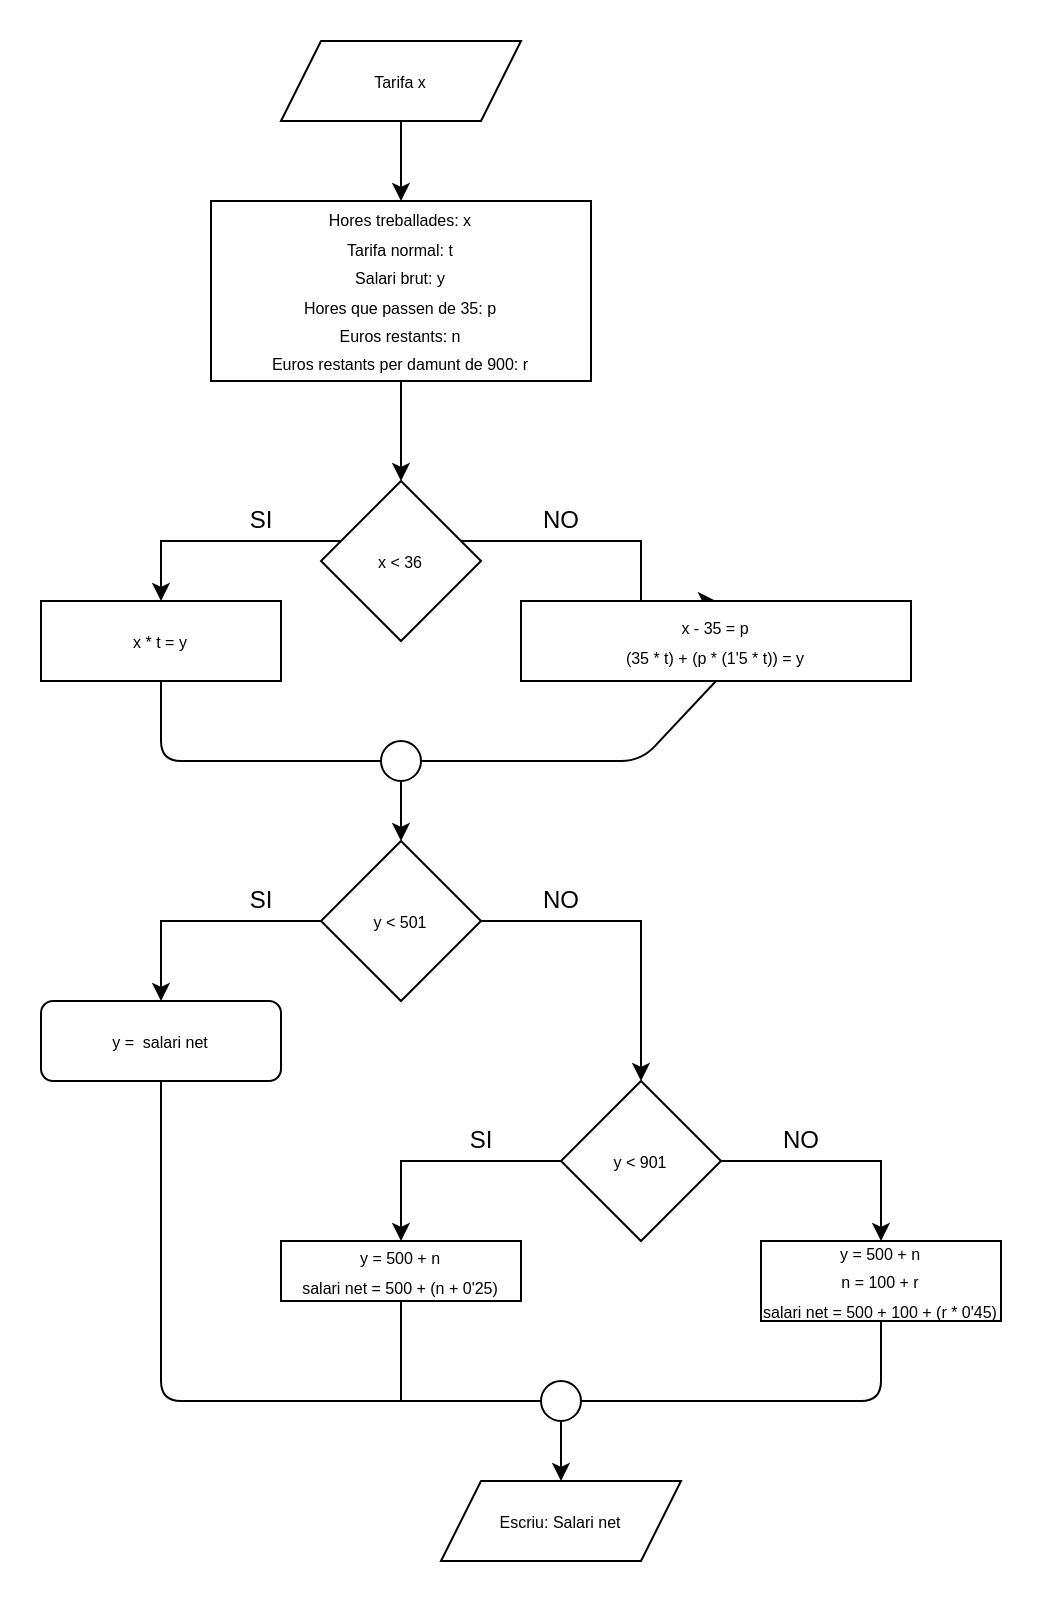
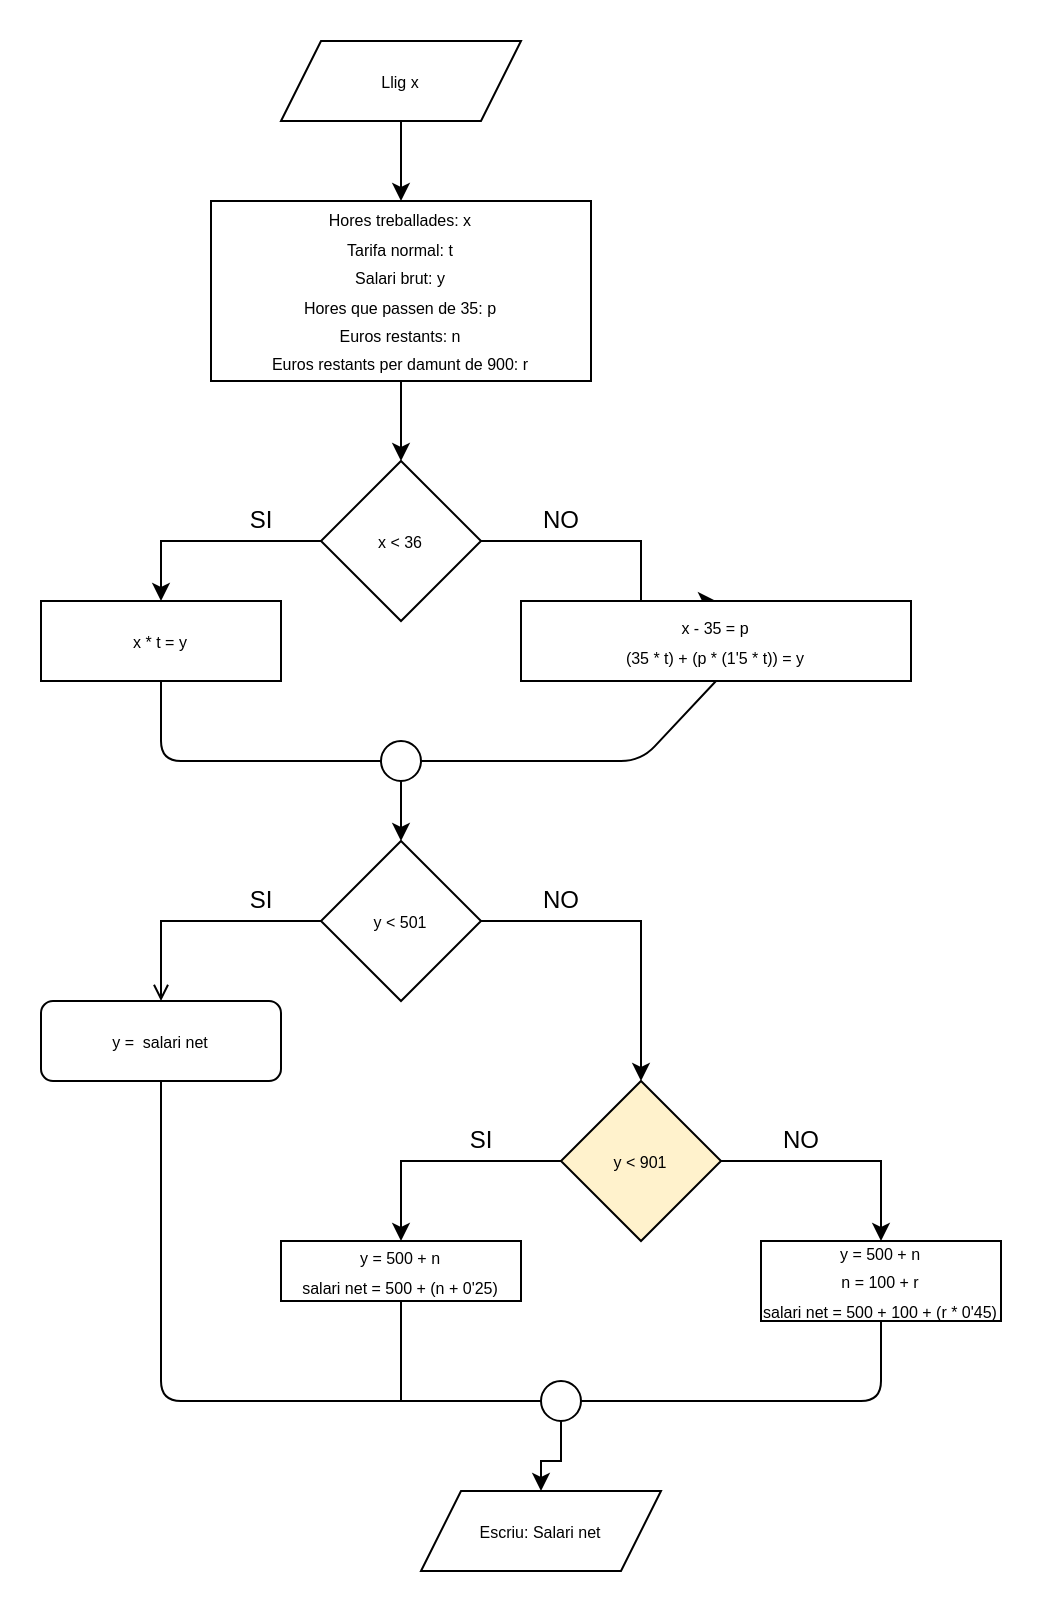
  <mxCell id="0" />
  <mxCell id="1" parent="0" />
  <mxCell id="2" style="edgeStyle=orthogonalEdgeStyle;rounded=0;orthogonalLoop=1;jettySize=auto;html=1;entryX=0.5;entryY=0;entryDx=0;entryDy=0;" edge="1" parent="1" source="3" target="8"><mxGeometry relative="1" as="geometry"><mxPoint x="200" y="100" as="targetPoint" /></mxGeometry></mxCell>
- <mxCell id="3" value="&lt;font style=&quot;font-size: 8px&quot;&gt;Tarifa x&lt;/font&gt;" style="shape=parallelogram;perimeter=parallelogramPerimeter;whiteSpace=wrap;html=1;fixedSize=1;" vertex="1" parent="1"><mxGeometry x="140" y="20" width="120" height="40" as="geometry" /></mxCell>
+ <mxCell id="3" value="&lt;font style=&quot;font-size: 8px&quot;&gt;Llig x&lt;/font&gt;" style="shape=parallelogram;perimeter=parallelogramPerimeter;whiteSpace=wrap;html=1;fixedSize=1;" vertex="1" parent="1"><mxGeometry x="140" y="20" width="120" height="40" as="geometry" /></mxCell>
  <mxCell id="4" style="edgeStyle=orthogonalEdgeStyle;rounded=0;orthogonalLoop=1;jettySize=auto;html=1;entryX=0.5;entryY=0;entryDx=0;entryDy=0;" edge="1" parent="1" source="6" target="11"><mxGeometry relative="1" as="geometry"><mxPoint x="80" y="300" as="targetPoint" /><Array as="points"><mxPoint x="80" y="270" /></Array></mxGeometry></mxCell>
  <mxCell id="5" style="edgeStyle=orthogonalEdgeStyle;rounded=0;orthogonalLoop=1;jettySize=auto;html=1;entryX=0.5;entryY=0;entryDx=0;entryDy=0;" edge="1" parent="1" source="6" target="12"><mxGeometry relative="1" as="geometry"><mxPoint x="320" y="300" as="targetPoint" /><Array as="points"><mxPoint x="320" y="270" /></Array></mxGeometry></mxCell>
- <mxCell id="6" value="&lt;font style=&quot;font-size: 8px&quot;&gt;x &amp;lt; 36&lt;/font&gt;" style="rhombus;whiteSpace=wrap;html=1;" vertex="1" parent="1"><mxGeometry x="160" y="240" width="80" height="80" as="geometry" /></mxCell>
+ <mxCell id="6" value="&lt;font style=&quot;font-size: 8px&quot;&gt;x &amp;lt; 36&lt;/font&gt;" style="rhombus;whiteSpace=wrap;html=1;" vertex="1" parent="1"><mxGeometry x="160" y="230" width="80" height="80" as="geometry" /></mxCell>
  <mxCell id="7" style="edgeStyle=orthogonalEdgeStyle;rounded=0;orthogonalLoop=1;jettySize=auto;html=1;entryX=0.5;entryY=0;entryDx=0;entryDy=0;" edge="1" parent="1" source="8" target="6"><mxGeometry relative="1" as="geometry" /></mxCell>
  <mxCell id="8" value="&lt;font style=&quot;font-size: 8px&quot;&gt;Hores treballades: x&lt;br&gt;Tarifa normal: t&lt;br&gt;Salari brut: y&lt;br&gt;Hores que passen de 35: p&lt;br&gt;Euros restants: n&lt;br&gt;Euros restants per damunt de 900: r&lt;br&gt;&lt;/font&gt;" style="rounded=0;whiteSpace=wrap;html=1;" vertex="1" parent="1"><mxGeometry x="105" y="100" width="190" height="90" as="geometry" /></mxCell>
  <mxCell id="9" value="SI" style="text;html=1;align=center;verticalAlign=middle;resizable=0;points=[];autosize=1;strokeColor=none;fillColor=none;" vertex="1" parent="1"><mxGeometry x="115" y="250" width="30" height="20" as="geometry" /></mxCell>
  <mxCell id="10" value="NO" style="text;html=1;align=center;verticalAlign=middle;resizable=0;points=[];autosize=1;strokeColor=none;fillColor=none;" vertex="1" parent="1"><mxGeometry x="265" y="250" width="30" height="20" as="geometry" /></mxCell>
  <mxCell id="11" value="&lt;font style=&quot;font-size: 8px&quot;&gt;x * t = y&lt;/font&gt;" style="rounded=0;whiteSpace=wrap;html=1;" vertex="1" parent="1"><mxGeometry x="20" y="300" width="120" height="40" as="geometry" /></mxCell>
  <mxCell id="12" value="&lt;font style=&quot;font-size: 8px&quot;&gt;x - 35 = p&lt;br&gt;(35 * t) + (p * (1'5 * t)) = y&lt;br&gt;&lt;/font&gt;" style="rounded=0;whiteSpace=wrap;html=1;" vertex="1" parent="1"><mxGeometry x="260" y="300" width="195" height="40" as="geometry" /></mxCell>
  <mxCell id="13" value="" style="endArrow=none;html=1;entryX=0.5;entryY=1;entryDx=0;entryDy=0;exitX=0;exitY=0.5;exitDx=0;exitDy=0;" edge="1" parent="1" source="16" target="11"><mxGeometry width="50" height="50" relative="1" as="geometry"><mxPoint x="190" y="380" as="sourcePoint" /><mxPoint x="230" y="330" as="targetPoint" /><Array as="points"><mxPoint x="80" y="380" /></Array></mxGeometry></mxCell>
  <mxCell id="14" value="" style="endArrow=none;html=1;entryX=0.5;entryY=1;entryDx=0;entryDy=0;exitX=1;exitY=0.5;exitDx=0;exitDy=0;exitPerimeter=0;" edge="1" parent="1" source="16" target="12"><mxGeometry width="50" height="50" relative="1" as="geometry"><mxPoint x="210" y="380" as="sourcePoint" /><mxPoint x="240" y="340" as="targetPoint" /><Array as="points"><mxPoint x="320" y="380" /></Array></mxGeometry></mxCell>
  <mxCell id="15" style="edgeStyle=orthogonalEdgeStyle;rounded=0;orthogonalLoop=1;jettySize=auto;html=1;" edge="1" parent="1" source="16"><mxGeometry relative="1" as="geometry"><mxPoint x="200" y="420" as="targetPoint" /></mxGeometry></mxCell>
  <mxCell id="16" value="" style="ellipse;whiteSpace=wrap;html=1;aspect=fixed;" vertex="1" parent="1"><mxGeometry x="190" y="370" width="20" height="20" as="geometry" /></mxCell>
- <mxCell id="17" style="edgeStyle=orthogonalEdgeStyle;rounded=0;orthogonalLoop=1;jettySize=auto;html=1;entryX=0.5;entryY=0;entryDx=0;entryDy=0;" edge="1" parent="1" source="19" target="22"><mxGeometry relative="1" as="geometry"><mxPoint x="80" y="500" as="targetPoint" /><Array as="points"><mxPoint x="80" y="460" /></Array></mxGeometry></mxCell>
+ <mxCell id="17" style="edgeStyle=orthogonalEdgeStyle;rounded=0;orthogonalLoop=1;jettySize=auto;html=1;entryX=0.5;entryY=0;entryDx=0;entryDy=0;endArrow=open;" edge="1" parent="1" source="19" target="22"><mxGeometry relative="1" as="geometry"><mxPoint x="80" y="500" as="targetPoint" /><Array as="points"><mxPoint x="80" y="460" /></Array></mxGeometry></mxCell>
  <mxCell id="18" style="edgeStyle=orthogonalEdgeStyle;rounded=0;orthogonalLoop=1;jettySize=auto;html=1;" edge="1" parent="1" source="19"><mxGeometry relative="1" as="geometry"><mxPoint x="320" y="540" as="targetPoint" /><Array as="points"><mxPoint x="320" y="460" /></Array></mxGeometry></mxCell>
  <mxCell id="19" value="&lt;font style=&quot;font-size: 8px&quot;&gt;y &amp;lt; 501&lt;/font&gt;" style="rhombus;whiteSpace=wrap;html=1;" vertex="1" parent="1"><mxGeometry x="160" y="420" width="80" height="80" as="geometry" /></mxCell>
  <mxCell id="20" value="SI" style="text;html=1;align=center;verticalAlign=middle;resizable=0;points=[];autosize=1;strokeColor=none;fillColor=none;" vertex="1" parent="1"><mxGeometry x="115" y="440" width="30" height="20" as="geometry" /></mxCell>
  <mxCell id="21" value="NO" style="text;html=1;align=center;verticalAlign=middle;resizable=0;points=[];autosize=1;strokeColor=none;fillColor=none;" vertex="1" parent="1"><mxGeometry x="265" y="440" width="30" height="20" as="geometry" /></mxCell>
  <mxCell id="22" value="&lt;font style=&quot;font-size: 8px&quot;&gt;y =&amp;nbsp; salari net&lt;/font&gt;" style="whiteSpace=wrap;html=1;rounded=1;" vertex="1" parent="1"><mxGeometry x="20" y="500" width="120" height="40" as="geometry" /></mxCell>
  <mxCell id="23" style="edgeStyle=orthogonalEdgeStyle;rounded=0;orthogonalLoop=1;jettySize=auto;html=1;entryX=0.5;entryY=0;entryDx=0;entryDy=0;" edge="1" parent="1" source="25" target="27"><mxGeometry relative="1" as="geometry"><mxPoint x="200" y="620" as="targetPoint" /><Array as="points"><mxPoint x="200" y="580" /></Array></mxGeometry></mxCell>
  <mxCell id="24" style="edgeStyle=orthogonalEdgeStyle;rounded=0;orthogonalLoop=1;jettySize=auto;html=1;entryX=0.5;entryY=0;entryDx=0;entryDy=0;" edge="1" parent="1" source="25" target="29"><mxGeometry relative="1" as="geometry"><mxPoint x="440" y="620" as="targetPoint" /><Array as="points"><mxPoint x="440" y="580" /></Array></mxGeometry></mxCell>
- <mxCell id="25" value="&lt;font style=&quot;font-size: 8px&quot;&gt;y &amp;lt; 901&lt;/font&gt;" style="rhombus;whiteSpace=wrap;html=1;" vertex="1" parent="1"><mxGeometry x="280" y="540" width="80" height="80" as="geometry" /></mxCell>
+ <mxCell id="25" value="&lt;font style=&quot;font-size: 8px&quot;&gt;y &amp;lt; 901&lt;/font&gt;" style="rhombus;whiteSpace=wrap;html=1;fillColor=#fff2cc;" vertex="1" parent="1"><mxGeometry x="280" y="540" width="80" height="80" as="geometry" /></mxCell>
  <mxCell id="26" value="SI" style="text;html=1;align=center;verticalAlign=middle;resizable=0;points=[];autosize=1;strokeColor=none;fillColor=none;" vertex="1" parent="1"><mxGeometry x="225" y="560" width="30" height="20" as="geometry" /></mxCell>
  <mxCell id="27" value="&lt;font style=&quot;font-size: 8px&quot;&gt;y = 500 + n&lt;br&gt;salari net = 500 + (n + 0'25)&lt;br&gt;&lt;/font&gt;" style="rounded=0;whiteSpace=wrap;html=1;" vertex="1" parent="1"><mxGeometry x="140" y="620" width="120" height="30" as="geometry" /></mxCell>
  <mxCell id="28" value="NO" style="text;html=1;align=center;verticalAlign=middle;resizable=0;points=[];autosize=1;strokeColor=none;fillColor=none;" vertex="1" parent="1"><mxGeometry x="385" y="560" width="30" height="20" as="geometry" /></mxCell>
  <mxCell id="29" value="&lt;font style=&quot;font-size: 8px&quot;&gt;y = 500 + n&lt;br&gt;n = 100 + r&lt;br&gt;salari net = 500 + 100 + (r * 0'45)&lt;br&gt;&lt;/font&gt;" style="rounded=0;whiteSpace=wrap;html=1;" vertex="1" parent="1"><mxGeometry x="380" y="620" width="120" height="40" as="geometry" /></mxCell>
  <mxCell id="30" value="" style="endArrow=none;html=1;entryX=0.5;entryY=1;entryDx=0;entryDy=0;exitX=0;exitY=0.5;exitDx=0;exitDy=0;" edge="1" parent="1" source="34" target="22"><mxGeometry width="50" height="50" relative="1" as="geometry"><mxPoint x="270" y="700" as="sourcePoint" /><mxPoint x="290" y="640" as="targetPoint" /><Array as="points"><mxPoint x="80" y="700" /></Array></mxGeometry></mxCell>
  <mxCell id="31" value="" style="endArrow=none;html=1;entryX=0.5;entryY=1;entryDx=0;entryDy=0;" edge="1" parent="1" target="27"><mxGeometry width="50" height="50" relative="1" as="geometry"><mxPoint x="200" y="700" as="sourcePoint" /><mxPoint x="310" y="640" as="targetPoint" /></mxGeometry></mxCell>
  <mxCell id="32" value="" style="endArrow=none;html=1;entryX=0.5;entryY=1;entryDx=0;entryDy=0;exitX=1;exitY=0.5;exitDx=0;exitDy=0;" edge="1" parent="1" source="34" target="29"><mxGeometry width="50" height="50" relative="1" as="geometry"><mxPoint x="290" y="700" as="sourcePoint" /><mxPoint x="310" y="640" as="targetPoint" /><Array as="points"><mxPoint x="440" y="700" /></Array></mxGeometry></mxCell>
  <mxCell id="33" style="edgeStyle=orthogonalEdgeStyle;rounded=0;orthogonalLoop=1;jettySize=auto;html=1;entryX=0.5;entryY=0;entryDx=0;entryDy=0;" edge="1" parent="1" source="34" target="35"><mxGeometry relative="1" as="geometry" /></mxCell>
  <mxCell id="34" value="" style="ellipse;whiteSpace=wrap;html=1;aspect=fixed;" vertex="1" parent="1"><mxGeometry x="270" y="690" width="20" height="20" as="geometry" /></mxCell>
- <mxCell id="35" value="&lt;font style=&quot;font-size: 8px&quot;&gt;Escriu: Salari net&lt;/font&gt;" style="shape=parallelogram;perimeter=parallelogramPerimeter;whiteSpace=wrap;html=1;fixedSize=1;" vertex="1" parent="1"><mxGeometry x="220" y="740" width="120" height="40" as="geometry" /></mxCell>
+ <mxCell id="35" value="&lt;font style=&quot;font-size: 8px&quot;&gt;Escriu: Salari net&lt;/font&gt;" style="shape=parallelogram;perimeter=parallelogramPerimeter;whiteSpace=wrap;html=1;fixedSize=1;" vertex="1" parent="1"><mxGeometry x="210" y="745" width="120" height="40" as="geometry" /></mxCell>
